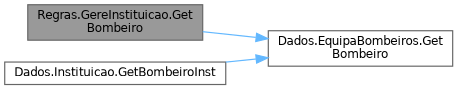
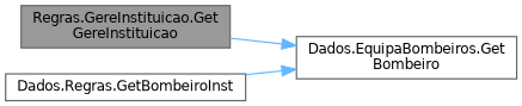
  digraph {
    rankdir=LR
    node [color=grey40 fillcolor=white fontname=Helvetica fontsize=10 shape=box style=filled]
    edge [color=steelblue1 fontname=Helvetica fontsize=10 labelfontname=Helvetica labelfontsize=10 style=solid]
-   n1 [color=gray40 fillcolor=grey60 fontcolor=black height=0.2 label="Regras.GereInstituicao.Get\lBombeiro" width=0.4]
+   n1 [color=gray40 fillcolor=grey60 fontcolor=black height=0.2 label="Regras.GereInstituicao.Get\lGereInstituicao" width=0.4]
    n2 [height=0.2 label="Dados.EquipaBombeiros.Get\lBombeiro" width=0.4]
-   n3 [height=0.2 label="Dados.Instituicao.GetBombeiroInst" width=0.4]
+   n3 [height=0.2 label="Dados.Regras.GetBombeiroInst" width=0.4]
    n1 -> n2
    n3 -> n2
  }
